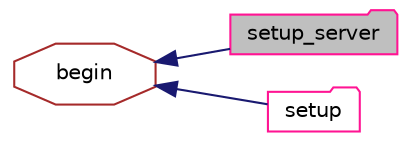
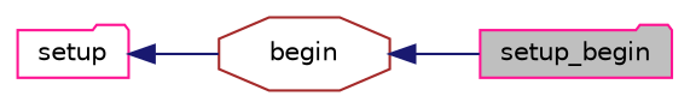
  digraph {
    rankdir=LR
    node [color=deeppink fillcolor=white fontname=Helvetica fontsize=10 shape=folder style=filled]
    edge [color=midnightblue dir=back fontname=Helvetica fontsize=10 labelfontname=Helvetica labelfontsize=10 style=solid]
-   n1 [fillcolor=grey75 fontcolor=black height=0.2 label=setup_server width=0.4]
+   n1 [fillcolor=grey75 fontcolor=black height=0.2 label=setup_begin width=0.4]
    n2 [color=brown height=0.2 label=begin shape=octagon width=0.4]
    n3 [height=0.2 label=setup width=0.4]
    n2 -> n1
-   n2 -> n3
+   n3 -> n2
  }
